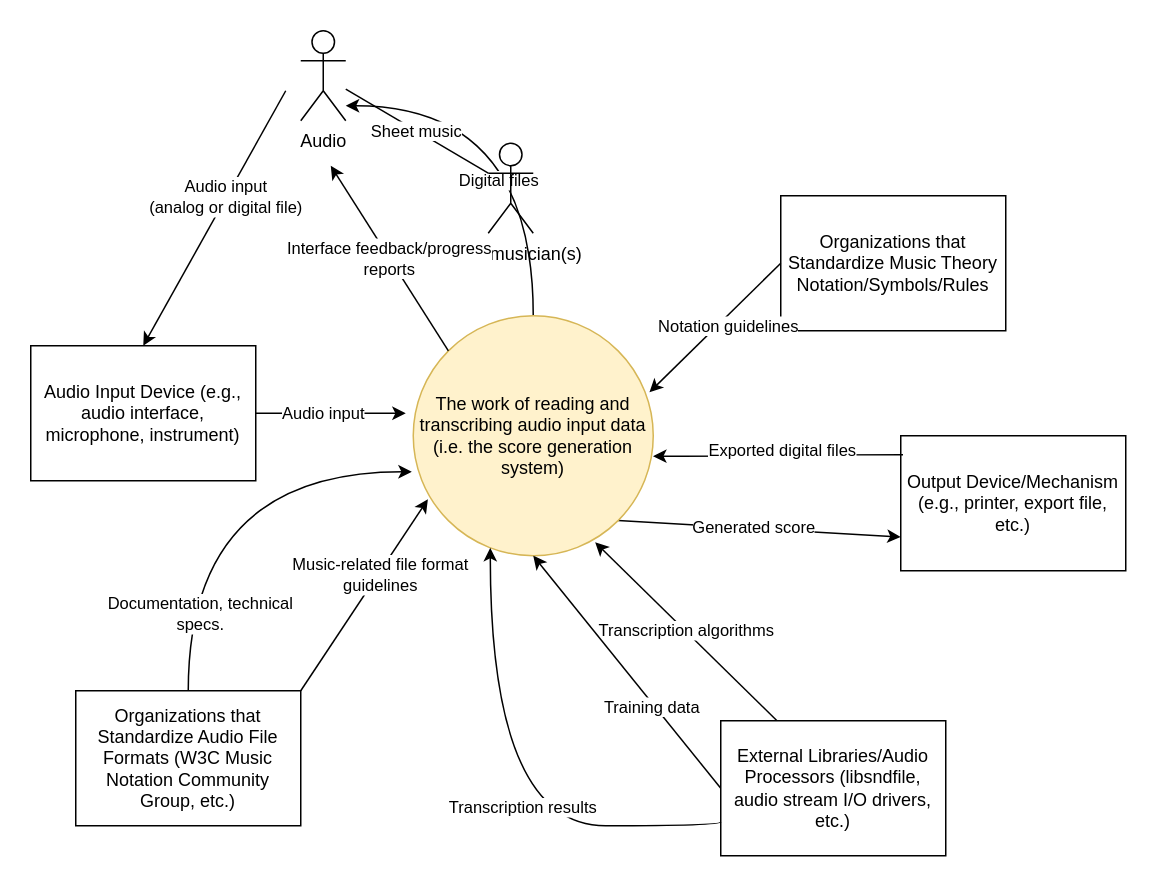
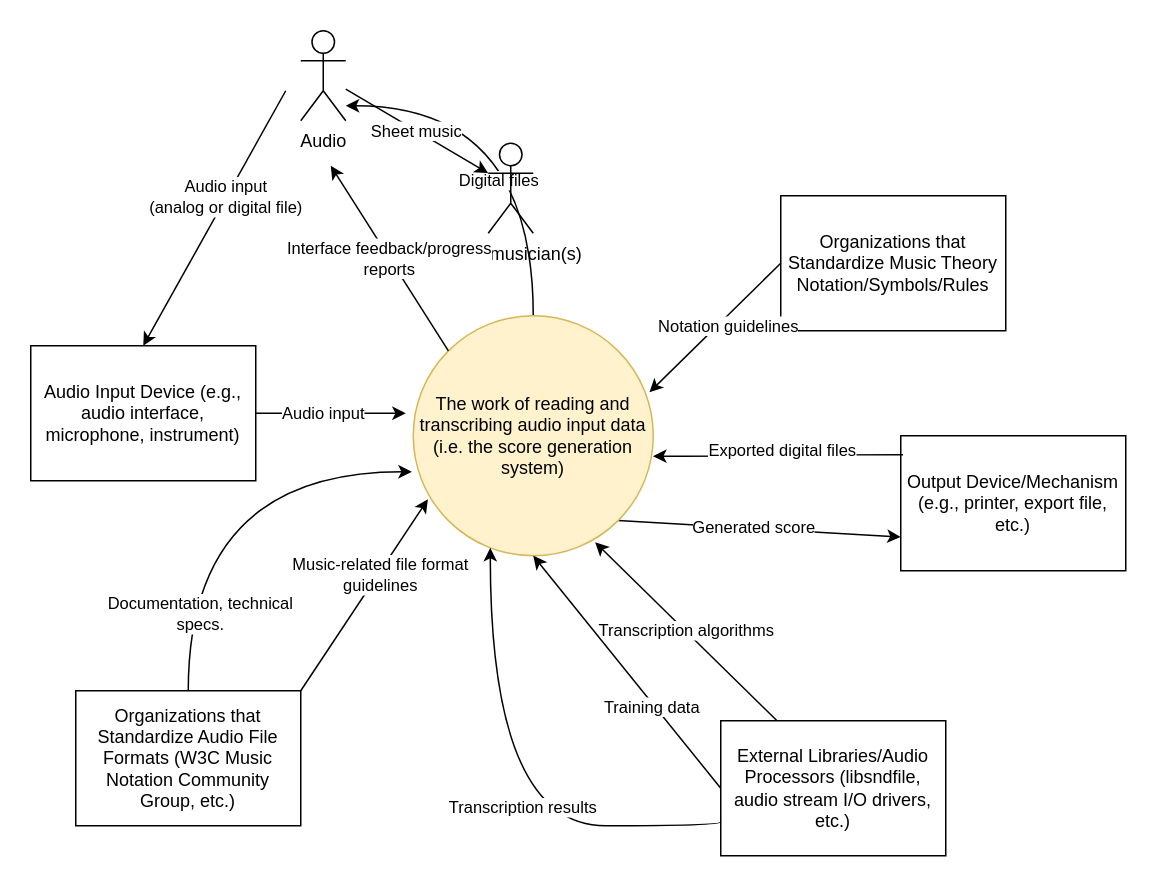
  <mxCell id="0" />
  <mxCell id="1" parent="0" />
  <mxCell id="2" style="rounded=0;orthogonalLoop=1;jettySize=auto;html=1;exitX=1;exitY=1;exitDx=0;exitDy=0;entryX=0;entryY=0.75;entryDx=0;entryDy=0;" edge="1" parent="1" source="6" target="16"><mxGeometry relative="1" as="geometry" /></mxCell>
  <mxCell id="3" value="Generated score" style="edgeLabel;html=1;align=center;verticalAlign=middle;resizable=0;points=[];" vertex="1" connectable="0" parent="2"><mxGeometry x="-0.038" y="1" relative="1" as="geometry"><mxPoint x="-1" as="offset" /></mxGeometry></mxCell>
  <mxCell id="4" style="edgeStyle=orthogonalEdgeStyle;rounded=0;orthogonalLoop=1;jettySize=auto;html=1;exitX=0.5;exitY=0;exitDx=0;exitDy=0;curved=1;" edge="1" parent="1" source="6" target="7"><mxGeometry relative="1" as="geometry"><Array as="points"><mxPoint x="355" y="70" /></Array></mxGeometry></mxCell>
  <mxCell id="5" value="Digital files" style="edgeLabel;html=1;align=center;verticalAlign=middle;resizable=0;points=[];" vertex="1" connectable="0" parent="4"><mxGeometry x="-0.315" y="24" relative="1" as="geometry"><mxPoint as="offset" /></mxGeometry></mxCell>
  <mxCell id="6" value="The work of reading and transcribing audio input data (i.e. the score generation system)" style="ellipse;whiteSpace=wrap;html=1;aspect=fixed;fillColor=#fff2cc;strokeColor=#d6b656;" parent="1" vertex="1"><mxGeometry x="275" y="210" width="160" height="160" as="geometry" /></mxCell>
  <mxCell id="7" value="Audio" style="shape=umlActor;verticalLabelPosition=bottom;verticalAlign=top;html=1;outlineConnect=0;" parent="1" vertex="1"><mxGeometry x="200" y="20" width="30" height="60" as="geometry" /></mxCell>
  <mxCell id="8" value="Other musician(s)" style="shape=umlActor;verticalLabelPosition=bottom;verticalAlign=top;html=1;outlineConnect=0;" parent="1" vertex="1"><mxGeometry x="325" y="95" width="30" height="60" as="geometry" /></mxCell>
  <mxCell id="9" style="edgeStyle=orthogonalEdgeStyle;rounded=0;orthogonalLoop=1;jettySize=auto;html=1;" edge="1" parent="1" source="11"><mxGeometry relative="1" as="geometry"><mxPoint x="270" y="275" as="targetPoint" /></mxGeometry></mxCell>
  <mxCell id="10" value="Audio input" style="edgeLabel;html=1;align=center;verticalAlign=middle;resizable=0;points=[];" vertex="1" connectable="0" parent="9"><mxGeometry x="0.079" y="-6" relative="1" as="geometry"><mxPoint x="-9" y="-7" as="offset" /></mxGeometry></mxCell>
  <mxCell id="11" value="Audio Input Device (e.g., audio interface, microphone, instrument)" style="rounded=0;whiteSpace=wrap;html=1;" parent="1" vertex="1"><mxGeometry x="20" y="230" width="150" height="90" as="geometry" /></mxCell>
  <mxCell id="12" value="Transcription algorithms" style="rounded=0;orthogonalLoop=1;jettySize=auto;html=1;exitX=0.25;exitY=0;exitDx=0;exitDy=0;entryX=0.758;entryY=0.944;entryDx=0;entryDy=0;entryPerimeter=0;" edge="1" parent="1" source="15" target="6"><mxGeometry relative="1" as="geometry"><mxPoint x="400" y="380" as="targetPoint" /></mxGeometry></mxCell>
  <mxCell id="13" style="rounded=0;orthogonalLoop=1;jettySize=auto;html=1;exitX=0;exitY=0.5;exitDx=0;exitDy=0;entryX=0.5;entryY=1;entryDx=0;entryDy=0;" edge="1" parent="1" source="15" target="6"><mxGeometry relative="1" as="geometry" /></mxCell>
  <mxCell id="14" value="Training data" style="edgeLabel;html=1;align=center;verticalAlign=middle;resizable=0;points=[];" vertex="1" connectable="0" parent="13"><mxGeometry x="-0.279" y="2" relative="1" as="geometry"><mxPoint as="offset" /></mxGeometry></mxCell>
  <mxCell id="15" value="External Libraries/Audio Processors (libsndfile, audio stream I/O drivers, etc.)" style="rounded=0;whiteSpace=wrap;html=1;" parent="1" vertex="1"><mxGeometry x="480" y="480" width="150" height="90" as="geometry" /></mxCell>
  <mxCell id="16" value="Output Device/Mechanism (e.g., printer, export file, etc.)" style="rounded=0;whiteSpace=wrap;html=1;" parent="1" vertex="1"><mxGeometry x="600" y="290" width="150" height="90" as="geometry" /></mxCell>
  <mxCell id="17" value="Organizations that Standardize Audio File Formats (W3C Music Notation Community Group, etc.)" style="rounded=0;whiteSpace=wrap;html=1;" parent="1" vertex="1"><mxGeometry x="50" y="460" width="150" height="90" as="geometry" /></mxCell>
  <mxCell id="18" value="Organizations that Standardize Music Theory Notation/Symbols/Rules" style="rounded=0;whiteSpace=wrap;html=1;" parent="1" vertex="1"><mxGeometry x="520" y="130" width="150" height="90" as="geometry" /></mxCell>
  <mxCell id="19" value="" style="endArrow=classic;html=1;rounded=0;entryX=0.5;entryY=0;entryDx=0;entryDy=0;" edge="1" parent="1" target="11"><mxGeometry width="50" height="50" relative="1" as="geometry"><mxPoint x="190" y="60" as="sourcePoint" /><mxPoint x="160" y="110" as="targetPoint" /></mxGeometry></mxCell>
  <mxCell id="20" value="&lt;div&gt;Audio input&lt;/div&gt;&lt;div&gt;(analog or digital file)&lt;br&gt;&lt;/div&gt;" style="edgeLabel;html=1;align=center;verticalAlign=middle;resizable=0;points=[];" vertex="1" connectable="0" parent="19"><mxGeometry x="0.243" y="3" relative="1" as="geometry"><mxPoint x="16" y="-37" as="offset" /></mxGeometry></mxCell>
  <mxCell id="21" style="rounded=0;orthogonalLoop=1;jettySize=auto;html=1;exitX=0;exitY=0.5;exitDx=0;exitDy=0;entryX=0.984;entryY=0.319;entryDx=0;entryDy=0;entryPerimeter=0;" edge="1" parent="1" source="18" target="6"><mxGeometry relative="1" as="geometry" /></mxCell>
  <mxCell id="22" value="Notation guidelines" style="edgeLabel;html=1;align=center;verticalAlign=middle;resizable=0;points=[];" vertex="1" connectable="0" parent="21"><mxGeometry x="-0.115" y="5" relative="1" as="geometry"><mxPoint as="offset" /></mxGeometry></mxCell>
- <mxCell id="23" value="Sheet music" style="rounded=0;orthogonalLoop=1;jettySize=auto;html=1;entryX=0;entryY=0.333;entryDx=0;entryDy=0;entryPerimeter=0;endArrow=none;" edge="1" parent="1" source="7" target="8"><mxGeometry relative="1" as="geometry" /></mxCell>
+ <mxCell id="23" value="Sheet music" style="rounded=0;orthogonalLoop=1;jettySize=auto;html=1;entryX=0;entryY=0.333;entryDx=0;entryDy=0;entryPerimeter=0;" edge="1" parent="1" source="7" target="8"><mxGeometry relative="1" as="geometry" /></mxCell>
  <mxCell id="24" value="Interface feedback/progress &lt;br&gt;reports" style="rounded=0;orthogonalLoop=1;jettySize=auto;html=1;exitX=0;exitY=0;exitDx=0;exitDy=0;" edge="1" parent="1" source="6"><mxGeometry relative="1" as="geometry"><mxPoint x="220" y="110" as="targetPoint" /></mxGeometry></mxCell>
  <mxCell id="25" style="edgeStyle=orthogonalEdgeStyle;rounded=0;orthogonalLoop=1;jettySize=auto;html=1;exitX=0;exitY=0.75;exitDx=0;exitDy=0;entryX=0.321;entryY=0.967;entryDx=0;entryDy=0;entryPerimeter=0;curved=1;" edge="1" parent="1" source="15" target="6"><mxGeometry relative="1" as="geometry"><Array as="points"><mxPoint x="480" y="550" /><mxPoint x="326" y="550" /></Array></mxGeometry></mxCell>
  <mxCell id="26" value="Transcription results" style="edgeLabel;html=1;align=center;verticalAlign=middle;resizable=0;points=[];" vertex="1" connectable="0" parent="25"><mxGeometry x="-0.012" y="-21" relative="1" as="geometry"><mxPoint as="offset" /></mxGeometry></mxCell>
  <mxCell id="27" style="rounded=0;orthogonalLoop=1;jettySize=auto;html=1;exitX=1;exitY=0;exitDx=0;exitDy=0;entryX=0.061;entryY=0.765;entryDx=0;entryDy=0;entryPerimeter=0;" edge="1" parent="1" source="17" target="6"><mxGeometry relative="1" as="geometry" /></mxCell>
  <mxCell id="28" value="Music-related file format&lt;br&gt;guidelines" style="edgeLabel;html=1;align=center;verticalAlign=middle;resizable=0;points=[];" vertex="1" connectable="0" parent="27"><mxGeometry x="-0.342" y="1" relative="1" as="geometry"><mxPoint x="26" y="-35" as="offset" /></mxGeometry></mxCell>
  <mxCell id="29" style="rounded=0;orthogonalLoop=1;jettySize=auto;html=1;exitX=0.5;exitY=0;exitDx=0;exitDy=0;entryX=-0.006;entryY=0.65;entryDx=0;entryDy=0;entryPerimeter=0;edgeStyle=orthogonalEdgeStyle;curved=1;" edge="1" parent="1" source="17" target="6"><mxGeometry relative="1" as="geometry" /></mxCell>
  <mxCell id="30" value="Documentation, technical &lt;br&gt;specs." style="edgeLabel;html=1;align=center;verticalAlign=middle;resizable=0;points=[];" vertex="1" connectable="0" parent="29"><mxGeometry x="-0.653" y="-7" relative="1" as="geometry"><mxPoint y="-1" as="offset" /></mxGeometry></mxCell>
  <mxCell id="31" style="edgeStyle=orthogonalEdgeStyle;rounded=0;orthogonalLoop=1;jettySize=auto;html=1;exitX=0.01;exitY=0.14;exitDx=0;exitDy=0;entryX=0.999;entryY=0.585;entryDx=0;entryDy=0;entryPerimeter=0;curved=1;exitPerimeter=0;" edge="1" parent="1" source="16" target="6"><mxGeometry relative="1" as="geometry" /></mxCell>
  <mxCell id="32" value="Exported digital files" style="edgeLabel;html=1;align=center;verticalAlign=middle;resizable=0;points=[];" vertex="1" connectable="0" parent="31"><mxGeometry x="-0.149" y="7" relative="1" as="geometry"><mxPoint x="-10" y="-10" as="offset" /></mxGeometry></mxCell>
